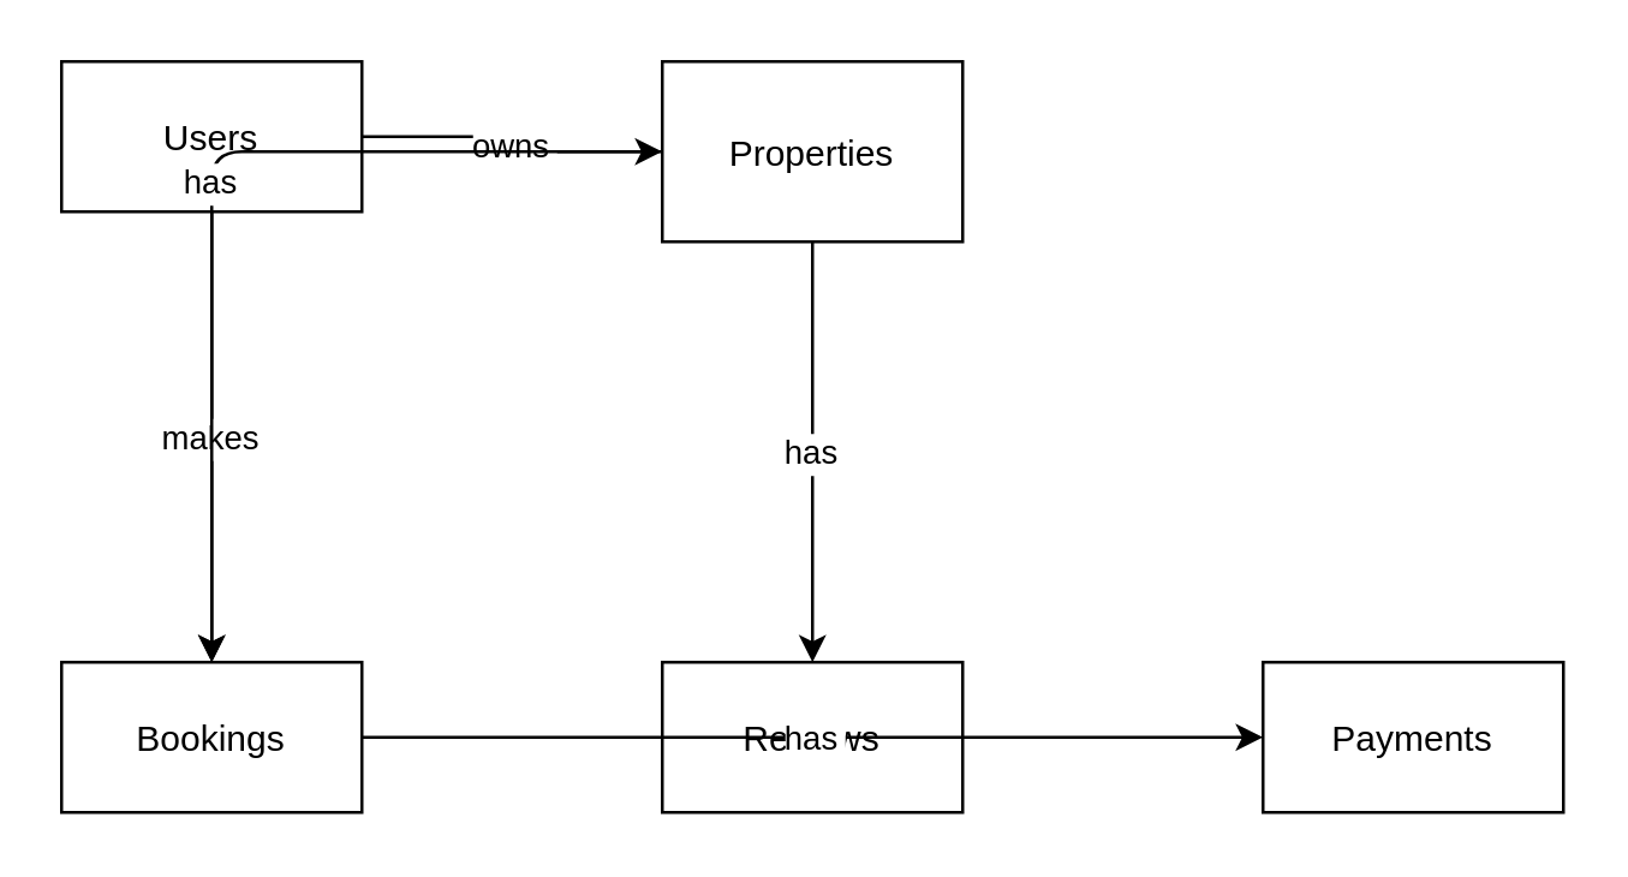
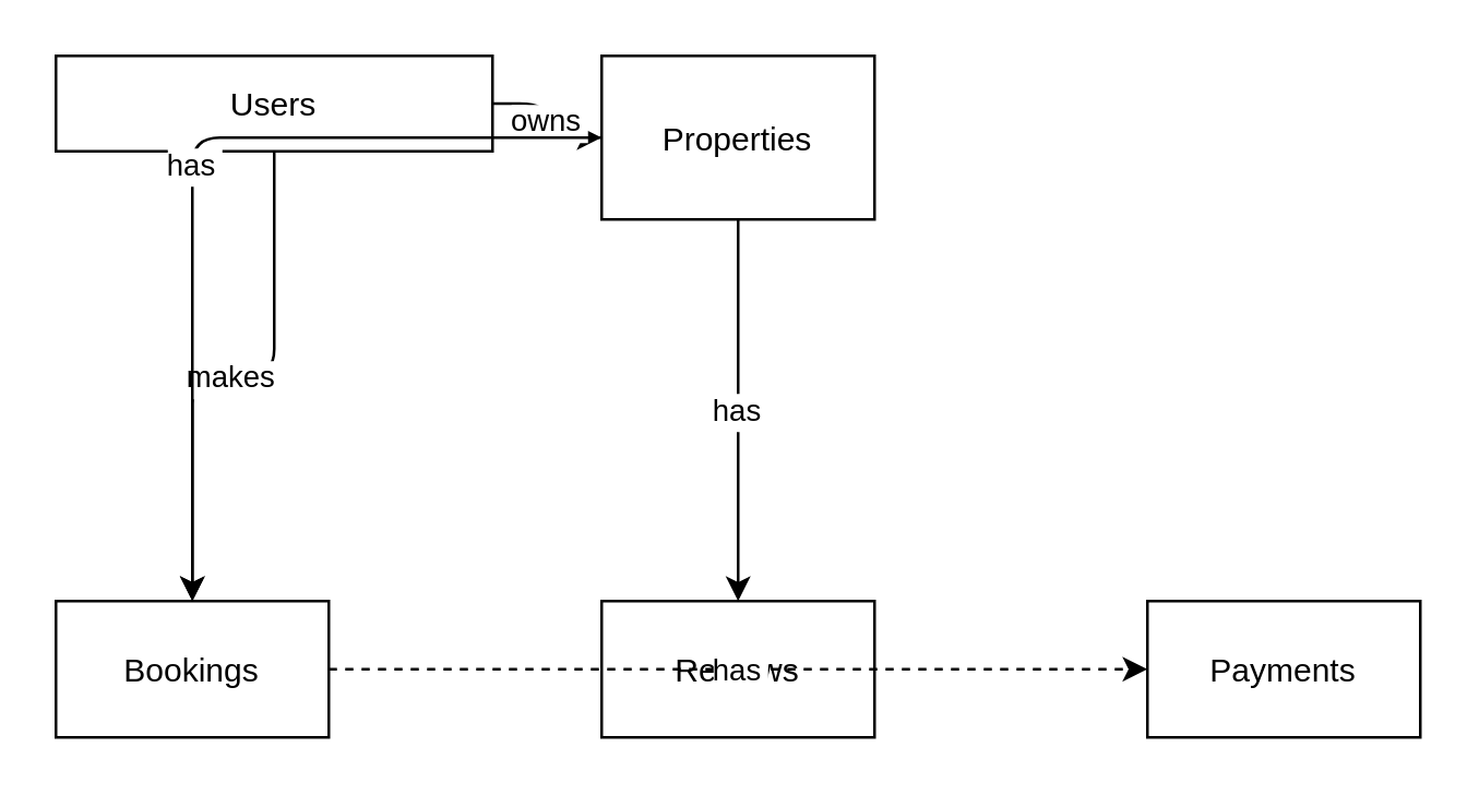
  <mxCell id="0" />
  <mxCell id="1" parent="0" />
- <mxCell id="2" value="Users" style="shape=rectangle" parent="1" vertex="1"><mxGeometry x="20" y="20" width="100" height="50" as="geometry" /></mxCell>
+ <mxCell id="2" value="Users" style="shape=rectangle" parent="1" vertex="1"><mxGeometry x="20" y="20" width="160" height="35" as="geometry" /></mxCell>
  <mxCell id="3" value="Properties" style="shape=rectangle" parent="1" vertex="1"><mxGeometry x="220" y="20" width="100" height="60" as="geometry" /></mxCell>
  <mxCell id="4" value="Bookings" style="shape=rectangle" parent="1" vertex="1"><mxGeometry x="20" y="220" width="100" height="50" as="geometry" /></mxCell>
  <mxCell id="5" value="Reviews" style="shape=rectangle" parent="1" vertex="1"><mxGeometry x="220" y="220" width="100" height="50" as="geometry" /></mxCell>
  <mxCell id="6" value="Payments" style="shape=rectangle" parent="1" vertex="1"><mxGeometry x="420" y="220" width="100" height="50" as="geometry" /></mxCell>
  <mxCell id="7" value="owns" style="edgeStyle=orthogonalEdgeStyle" parent="1" source="2" target="3" edge="1"><mxGeometry relative="1" as="geometry" /></mxCell>
  <mxCell id="8" value="makes" style="edgeStyle=orthogonalEdgeStyle" parent="1" source="2" target="4" edge="1"><mxGeometry relative="1" as="geometry" /></mxCell>
  <mxCell id="9" value="has" style="edgeStyle=orthogonalEdgeStyle" parent="1" source="3" target="4" edge="1"><mxGeometry relative="1" as="geometry" /></mxCell>
  <mxCell id="10" value="has" style="edgeStyle=orthogonalEdgeStyle" parent="1" source="3" target="5" edge="1"><mxGeometry relative="1" as="geometry" /></mxCell>
- <mxCell id="11" value="has" style="edgeStyle=orthogonalEdgeStyle" parent="1" source="4" target="6" edge="1"><mxGeometry relative="1" as="geometry" /></mxCell>
+ <mxCell id="11" value="has" style="edgeStyle=orthogonalEdgeStyle;dashed=1;" parent="1" source="4" target="6" edge="1"><mxGeometry relative="1" as="geometry" /></mxCell>
